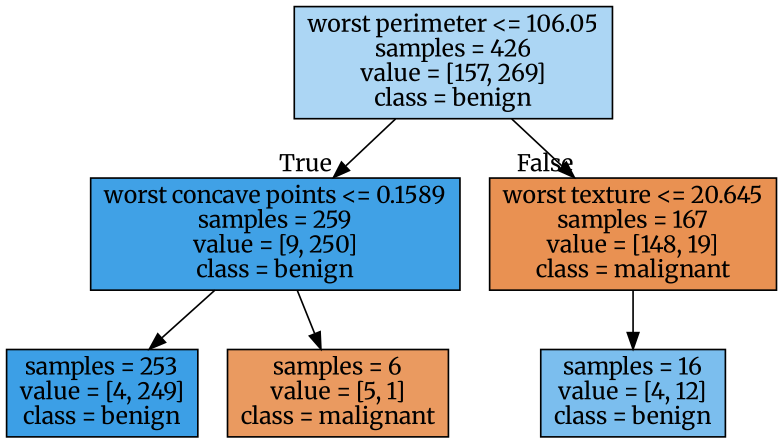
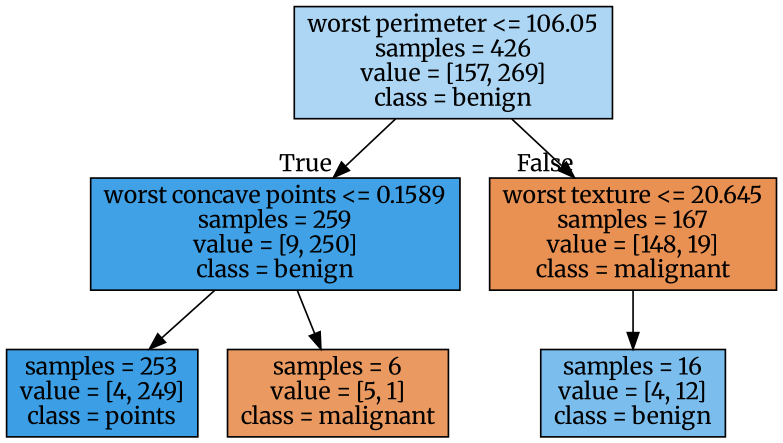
  digraph {
    fontname=Merriweather
    node [color=black fontname=Merriweather shape=box style=filled]
    edge [fontname=Merriweather]
    n1 [fillcolor="#399de56a" label="worst perimeter <= 106.05\nsamples = 426\nvalue = [157, 269]\nclass = benign"]
    n2 [fillcolor="#399de5f6" label="worst concave points <= 0.1589\nsamples = 259\nvalue = [9, 250]\nclass = benign"]
    n3 [fillcolor="#e58139de" label="worst texture <= 20.645\nsamples = 167\nvalue = [148, 19]\nclass = malignant"]
-   n4 [fillcolor="#399de5fb" label="samples = 253\nvalue = [4, 249]\nclass = benign"]
+   n4 [fillcolor="#399de5fb" label="samples = 253\nvalue = [4, 249]\nclass = points"]
    n5 [fillcolor="#e58139cc" label="samples = 6\nvalue = [5, 1]\nclass = malignant"]
    n6 [fillcolor="#399de5aa" label="samples = 16\nvalue = [4, 12]\nclass = benign"]
    n1 -> n2 [headlabel=True labelangle=45 labeldistance=2.5]
    n1 -> n3 [headlabel=False labelangle=-45 labeldistance=2.5]
    n2 -> n4
    n2 -> n5
    n3 -> n6
  }
